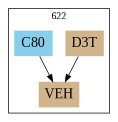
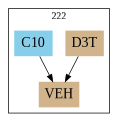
  strict digraph {
    fontname="Liberation Serif"
    node [fillcolor=tan fontname="Liberation Serif" fontsize=20 shape=plaintext style=filled]
    edge [fontname="Liberation Serif"]
    n1 [label=VEH]
    n2 [label=D3T]
-   n3 [fillcolor=skyblue label=C80]
+   n3 [fillcolor=skyblue label=C10]
    subgraph cluster_1 {
-     label=622
+     label=222
      labeldoc=t
      n1
      n2
      n3
    }
    n2 -> n1
    n3 -> n1
  }
